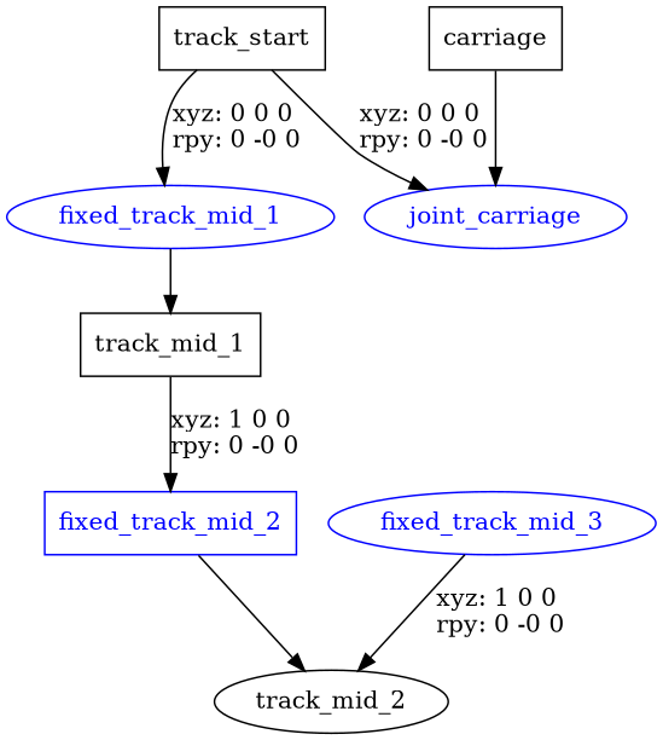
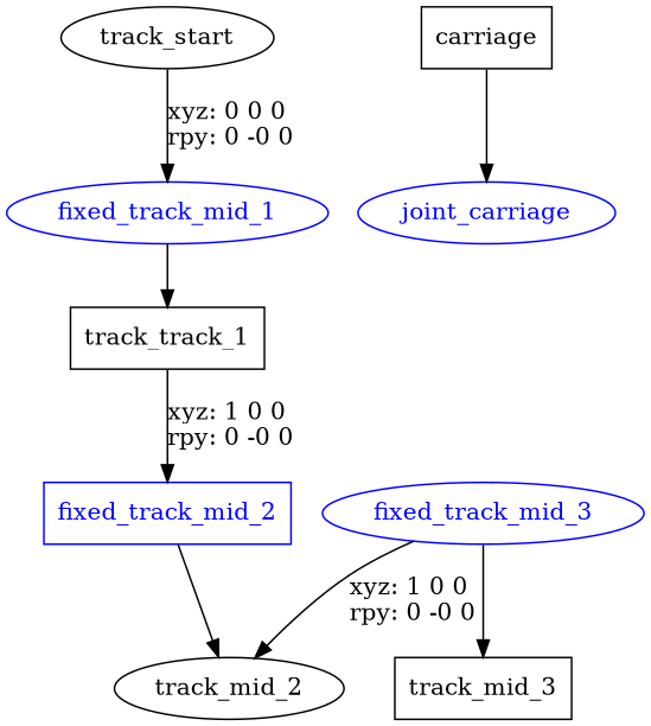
  digraph {
    node [shape=box]
-   n1 [label=track_start]
+   n1 [label=track_start shape=ellipse]
    fixed_track_mid_1 [color=blue fontcolor=blue shape=ellipse]
    joint_carriage [color=blue fontcolor=blue shape=ellipse]
-   n4 [label=track_mid_1]
+   n4 [label=track_track_1]
    fixed_track_mid_2 [color=blue fontcolor=blue]
    n6 [label=track_mid_2 shape=ellipse]
    fixed_track_mid_3 [color=blue fontcolor=blue shape=ellipse]
+   n8 [label=track_mid_3]
    n9 [label=carriage]
    n1 -> fixed_track_mid_1 [label="xyz: 0 0 0 \nrpy: 0 -0 0"]
-   n1 -> joint_carriage [label="xyz: 0 0 0 \nrpy: 0 -0 0"]
    fixed_track_mid_1 -> n4
    n4 -> fixed_track_mid_2 [label="xyz: 1 0 0 \nrpy: 0 -0 0"]
    fixed_track_mid_2 -> n6
    fixed_track_mid_3 -> n6 [label="xyz: 1 0 0 \nrpy: 0 -0 0"]
+   fixed_track_mid_3 -> n8
    n9 -> joint_carriage
  }
